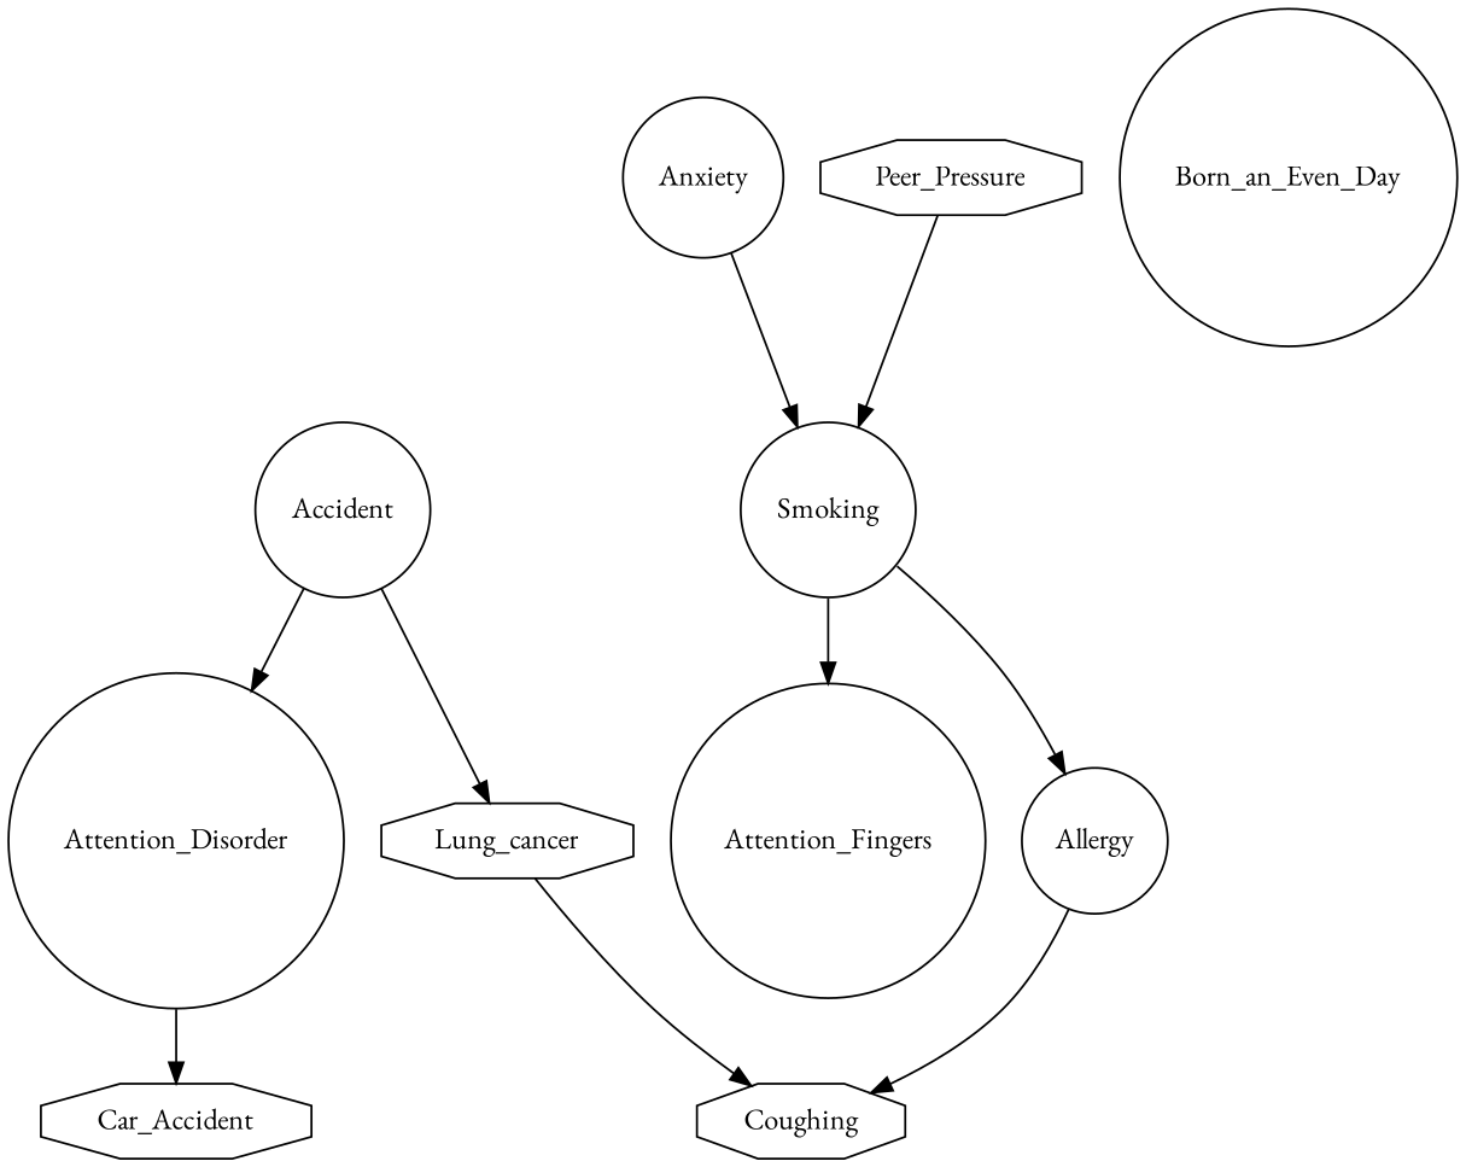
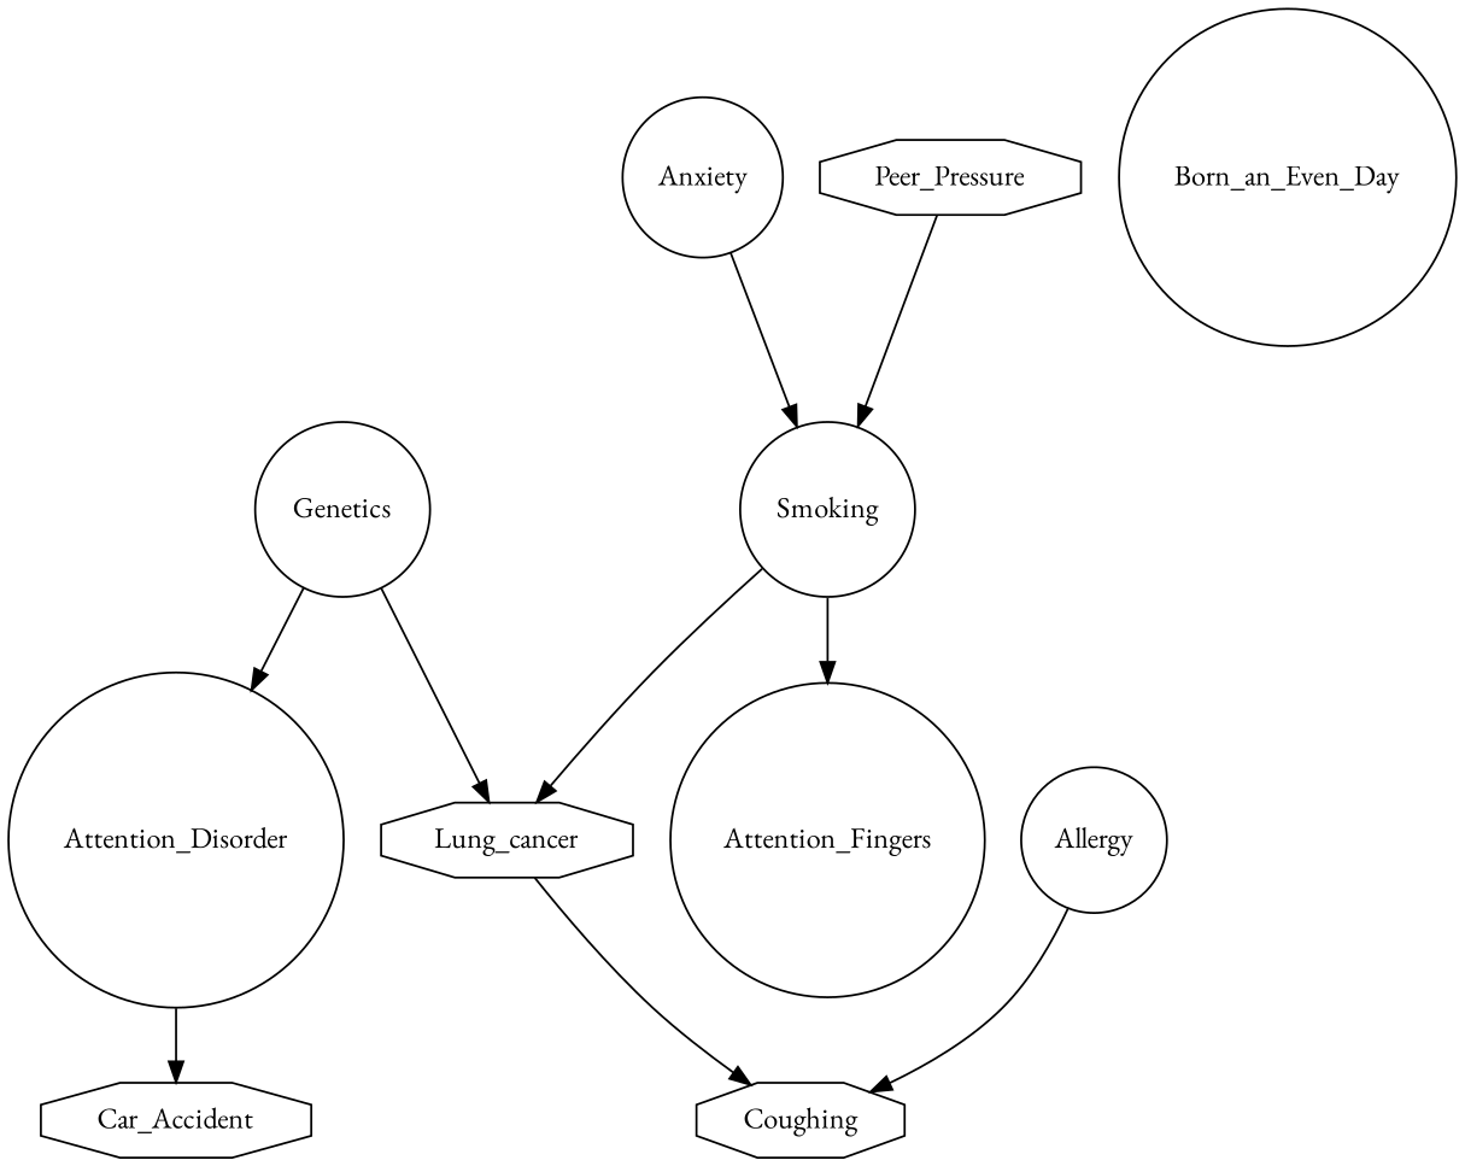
  strict digraph {
    fontname="EB Garamond"
    node [fontname="EB Garamond" shape=circle]
    edge [fontname="EB Garamond" weight=1]
    n1 [label=Attention_Fingers]
    Smoking
    Lung_cancer [shape=octagon]
    Coughing [shape=octagon]
    Anxiety
    Peer_Pressure [shape=octagon]
-   Genetics [label=Accident]
+   Genetics
    Attention_Disorder
    Car_Accident [shape=octagon]
    Born_an_Even_Day
    Allergy
    Smoking -> n1
-   Smoking -> Allergy
+   Smoking -> Lung_cancer
    Lung_cancer -> Coughing
    Anxiety -> Smoking
    Peer_Pressure -> Smoking
    Genetics -> Lung_cancer
    Genetics -> Attention_Disorder
    Attention_Disorder -> Car_Accident
    Allergy -> Coughing
  }
